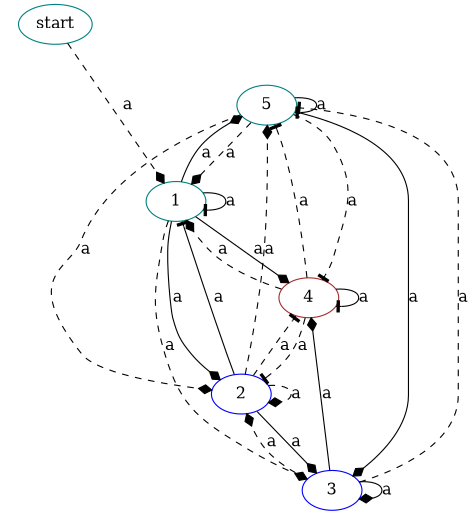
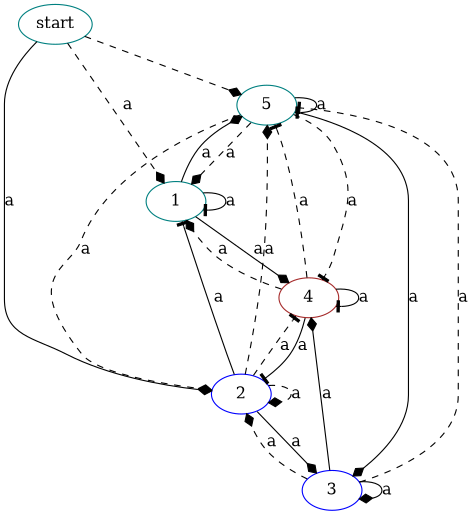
  digraph {
    node [color=teal]
    edge [arrowhead=diamond style=dashed]
    n1 [label=5]
    start
    1
    2 [color=blue]
    3 [color=blue]
    4 [color=brown]
    n1 -> n1 [arrowhead=tee label=a style=solid]
    n1 -> 1 [label=a]
    n1 -> 2 [label=a]
    n1 -> 3 [label=a style=solid]
    n1 -> 4 [arrowhead=tee label=a]
+   start -> n1
    start -> 1 [label=a]
    1 -> n1 [label=a style=solid]
    1 -> 1 [arrowhead=tee label=a style=solid]
-   1 -> 2 [label=a style=solid]
-   1 -> 3 [label=a]
+   start -> 2 [label=a style=solid]
    1 -> 4 [label=a style=solid]
    2 -> n1 [label=a]
    2 -> 1 [arrowhead=tee label=a style=solid]
    2 -> 2 [label=a]
    2 -> 3 [label=a style=solid]
    2 -> 4 [arrowhead=tee label=a]
    3 -> n1 [arrowhead=tee label=a]
    3 -> 2 [label=a]
    3 -> 3 [label=a style=solid]
    3 -> 4 [label=a style=solid]
    4 -> n1 [arrowhead=tee label=a]
    4 -> 1 [label=a]
-   4 -> 2 [arrowhead=tee label=a]
+   4 -> 2 [arrowhead=tee label=a style=solid]
    4 -> 4 [arrowhead=tee label=a style=solid]
  }
